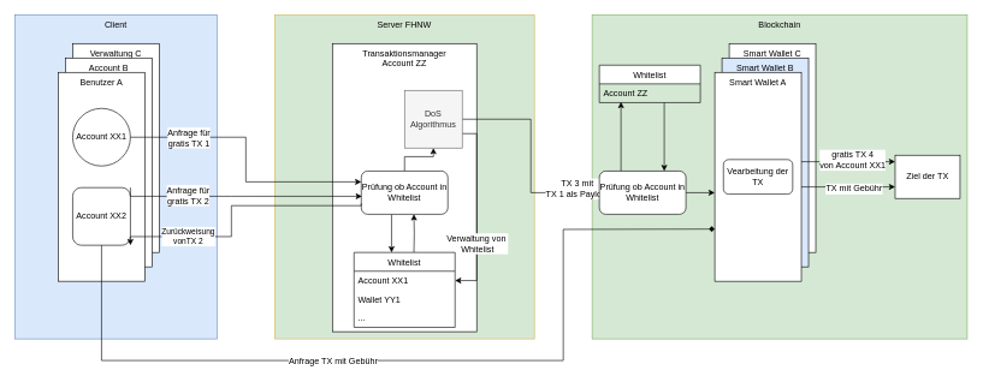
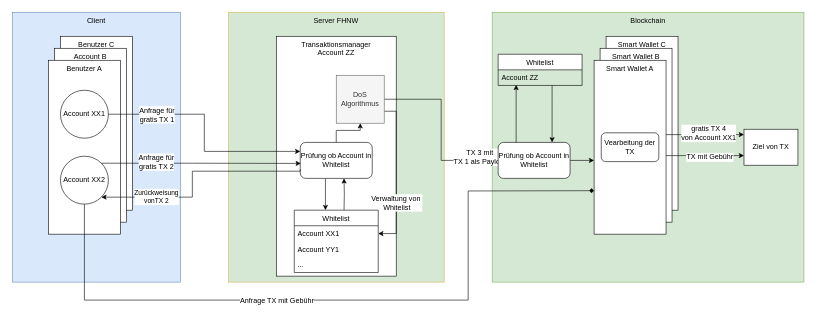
  <mxCell id="0" />
  <mxCell id="1" parent="0" />
  <mxCell id="2" value="Server FHNW" style="rounded=0;whiteSpace=wrap;html=1;fillColor=#d5e8d4;strokeColor=#d6b656;verticalAlign=top;align=center;" vertex="1" parent="1"><mxGeometry x="380" y="20" width="360" height="450" as="geometry" /></mxCell>
  <mxCell id="3" value="Client" style="rounded=0;whiteSpace=wrap;html=1;verticalAlign=top;fillColor=#dae8fc;strokeColor=#6c8ebf;" vertex="1" parent="1"><mxGeometry x="20" y="20" width="280" height="450" as="geometry" /></mxCell>
- <mxCell id="4" value="Verwaltung C" style="rounded=0;whiteSpace=wrap;html=1;verticalAlign=top;" vertex="1" parent="1"><mxGeometry x="100" y="60" width="120" height="290" as="geometry" /></mxCell>
+ <mxCell id="4" value="Benutzer C" style="rounded=0;whiteSpace=wrap;html=1;verticalAlign=top;" vertex="1" parent="1"><mxGeometry x="100" y="60" width="120" height="290" as="geometry" /></mxCell>
  <mxCell id="5" value="Blockchain" style="rounded=0;whiteSpace=wrap;html=1;fillColor=#d5e8d4;strokeColor=#82b366;verticalAlign=top;" vertex="1" parent="1"><mxGeometry x="820" y="20" width="520" height="450" as="geometry" /></mxCell>
  <mxCell id="6" value="Account B" style="rounded=0;whiteSpace=wrap;html=1;verticalAlign=top;" vertex="1" parent="1"><mxGeometry x="90" y="80" width="120" height="290" as="geometry" /></mxCell>
  <mxCell id="7" value="Benutzer A" style="rounded=0;whiteSpace=wrap;html=1;verticalAlign=top;" vertex="1" parent="1"><mxGeometry x="80" y="100" width="120" height="290" as="geometry" /></mxCell>
  <mxCell id="8" value="Account XX1" style="ellipse;whiteSpace=wrap;html=1;aspect=fixed;" vertex="1" parent="1"><mxGeometry x="100" y="150" width="80" height="80" as="geometry" /></mxCell>
- <mxCell id="9" value="Account XX2" style="whiteSpace=wrap;html=1;aspect=fixed;rounded=1;" vertex="1" parent="1"><mxGeometry x="100" y="260" width="80" height="80" as="geometry" /></mxCell>
- <mxCell id="10" value="Ziel der TX" style="rounded=0;whiteSpace=wrap;html=1;" vertex="1" parent="1"><mxGeometry x="1240" y="215" width="90" height="60" as="geometry" /></mxCell>
+ <mxCell id="9" value="Account XX2" style="ellipse;whiteSpace=wrap;html=1;aspect=fixed;" vertex="1" parent="1"><mxGeometry x="100" y="260" width="80" height="80" as="geometry" /></mxCell>
+ <mxCell id="10" value="Ziel von TX" style="rounded=0;whiteSpace=wrap;html=1;" vertex="1" parent="1"><mxGeometry x="1240" y="215" width="90" height="60" as="geometry" /></mxCell>
  <mxCell id="11" value="Transaktionsmanager&lt;br&gt;Account ZZ" style="rounded=0;whiteSpace=wrap;html=1;align=center;verticalAlign=top;labelPosition=center;verticalLabelPosition=middle;" vertex="1" parent="1"><mxGeometry x="460" y="60" width="200" height="400" as="geometry" /></mxCell>
  <mxCell id="12" style="edgeStyle=orthogonalEdgeStyle;rounded=0;orthogonalLoop=1;jettySize=auto;html=1;entryX=1;entryY=0.5;entryDx=0;entryDy=0;exitX=1;exitY=0.75;exitDx=0;exitDy=0;" edge="1" parent="1" source="16" target="27"><mxGeometry relative="1" as="geometry" /></mxCell>
  <mxCell id="13" value="Verwaltung von&amp;nbsp;&lt;br&gt;Whitelist" style="text;html=1;align=center;verticalAlign=middle;resizable=0;points=[];labelBackgroundColor=#ffffff;" vertex="1" connectable="0" parent="12"><mxGeometry x="0.353" relative="1" as="geometry"><mxPoint as="offset" /></mxGeometry></mxCell>
  <mxCell id="14" style="edgeStyle=orthogonalEdgeStyle;rounded=0;orthogonalLoop=1;jettySize=auto;html=1;entryX=0;entryY=0.5;entryDx=0;entryDy=0;" edge="1" parent="1" source="16" target="42"><mxGeometry relative="1" as="geometry" /></mxCell>
  <mxCell id="15" value="TX 3 mit&amp;nbsp;&lt;br&gt;TX 1 als Payload" style="text;html=1;align=center;verticalAlign=middle;resizable=0;points=[];labelBackgroundColor=#ffffff;" vertex="1" connectable="0" parent="14"><mxGeometry x="-0.483" relative="1" as="geometry"><mxPoint x="85.17" y="96.97" as="offset" /></mxGeometry></mxCell>
  <mxCell id="16" value="DoS&lt;br&gt;Algorithmus" style="whiteSpace=wrap;html=1;aspect=fixed;fillColor=#f5f5f5;strokeColor=#666666;fontColor=#333333;" vertex="1" parent="1"><mxGeometry x="560" y="125" width="80" height="80" as="geometry" /></mxCell>
  <mxCell id="17" style="edgeStyle=orthogonalEdgeStyle;rounded=0;orthogonalLoop=1;jettySize=auto;html=1;entryX=0.75;entryY=0;entryDx=0;entryDy=0;" edge="1" parent="1" source="18" target="42"><mxGeometry relative="1" as="geometry"><Array as="points"><mxPoint x="920" y="170" /><mxPoint x="920" y="170" /></Array></mxGeometry></mxCell>
  <mxCell id="18" value="Whitelist" style="swimlane;fontStyle=0;childLayout=stackLayout;horizontal=1;startSize=26;horizontalStack=0;resizeParent=1;resizeParentMax=0;resizeLast=0;collapsible=1;marginBottom=0;" vertex="1" parent="1"><mxGeometry x="830" y="90" width="140" height="52" as="geometry" /></mxCell>
  <mxCell id="19" value="Account ZZ" style="text;align=left;verticalAlign=top;spacingLeft=4;spacingRight=4;overflow=hidden;rotatable=0;points=[[0,0.5],[1,0.5]];portConstraint=eastwest;" vertex="1" parent="18"><mxGeometry y="26" width="140" height="26" as="geometry" /></mxCell>
  <mxCell id="20" value="Smart Wallet C" style="rounded=0;whiteSpace=wrap;html=1;verticalAlign=top;" vertex="1" parent="1"><mxGeometry x="1010" y="60" width="120" height="290" as="geometry" /></mxCell>
- <mxCell id="21" value="Smart Wallet B" style="rounded=0;whiteSpace=wrap;html=1;verticalAlign=top;fillColor=#dae8fc;" vertex="1" parent="1"><mxGeometry x="1000" y="80" width="120" height="290" as="geometry" /></mxCell>
+ <mxCell id="21" value="Smart Wallet B" style="rounded=0;whiteSpace=wrap;html=1;verticalAlign=top;" vertex="1" parent="1"><mxGeometry x="1000" y="80" width="120" height="290" as="geometry" /></mxCell>
  <mxCell id="22" style="edgeStyle=orthogonalEdgeStyle;rounded=0;orthogonalLoop=1;jettySize=auto;html=1;" edge="1" parent="1"><mxGeometry relative="1" as="geometry"><mxPoint x="1110" y="224" as="sourcePoint" /><mxPoint x="1240" y="224" as="targetPoint" /></mxGeometry></mxCell>
  <mxCell id="23" value="gratis TX 4&lt;br&gt;von Account XX1" style="text;html=1;align=center;verticalAlign=middle;resizable=0;points=[];labelBackgroundColor=#ffffff;" vertex="1" connectable="0" parent="22"><mxGeometry x="-0.2" y="-4" relative="1" as="geometry"><mxPoint x="18.28" y="-7" as="offset" /></mxGeometry></mxCell>
  <mxCell id="24" value="Smart Wallet A" style="rounded=0;whiteSpace=wrap;html=1;verticalAlign=top;" vertex="1" parent="1"><mxGeometry x="990" y="100" width="120" height="290" as="geometry" /></mxCell>
  <mxCell id="25" style="edgeStyle=orthogonalEdgeStyle;rounded=0;orthogonalLoop=1;jettySize=auto;html=1;entryX=0.608;entryY=0.998;entryDx=0;entryDy=0;entryPerimeter=0;" edge="1" parent="1" target="34"><mxGeometry relative="1" as="geometry"><mxPoint x="573" y="350" as="sourcePoint" /><mxPoint x="573" y="300" as="targetPoint" /></mxGeometry></mxCell>
  <mxCell id="26" value="Whitelist" style="swimlane;fontStyle=0;childLayout=stackLayout;horizontal=1;startSize=26;horizontalStack=0;resizeParent=1;resizeParentMax=0;resizeLast=0;collapsible=1;marginBottom=0;" vertex="1" parent="1"><mxGeometry x="490" y="350" width="140" height="104" as="geometry" /></mxCell>
  <mxCell id="27" value="Account XX1" style="text;align=left;verticalAlign=top;spacingLeft=4;spacingRight=4;overflow=hidden;rotatable=0;points=[[0,0.5],[1,0.5]];portConstraint=eastwest;" vertex="1" parent="26"><mxGeometry y="26" width="140" height="26" as="geometry" /></mxCell>
- <mxCell id="28" value="Wallet YY1" style="text;align=left;verticalAlign=top;spacingLeft=4;spacingRight=4;overflow=hidden;rotatable=0;points=[[0,0.5],[1,0.5]];portConstraint=eastwest;" vertex="1" parent="26"><mxGeometry y="52" width="140" height="26" as="geometry" /></mxCell>
+ <mxCell id="28" value="Account YY1" style="text;align=left;verticalAlign=top;spacingLeft=4;spacingRight=4;overflow=hidden;rotatable=0;points=[[0,0.5],[1,0.5]];portConstraint=eastwest;" vertex="1" parent="26"><mxGeometry y="52" width="140" height="26" as="geometry" /></mxCell>
  <mxCell id="29" value="..." style="text;strokeColor=none;fillColor=none;align=left;verticalAlign=top;spacingLeft=4;spacingRight=4;overflow=hidden;rotatable=0;points=[[0,0.5],[1,0.5]];portConstraint=eastwest;" vertex="1" parent="26"><mxGeometry y="78" width="140" height="26" as="geometry" /></mxCell>
  <mxCell id="30" value="" style="endArrow=diamond;html=1;exitX=0.5;exitY=1;exitDx=0;exitDy=0;entryX=0;entryY=0.75;entryDx=0;entryDy=0;rounded=0;" edge="1" parent="1" source="9" target="24"><mxGeometry width="50" height="50" relative="1" as="geometry"><mxPoint x="20" y="650" as="sourcePoint" /><mxPoint x="710" y="650" as="targetPoint" /><Array as="points"><mxPoint x="140" y="500" /><mxPoint x="780" y="500" /><mxPoint x="780" y="318" /></Array></mxGeometry></mxCell>
  <mxCell id="31" value="Anfrage TX mit Gebühr" style="text;html=1;align=center;verticalAlign=middle;resizable=0;points=[];labelBackgroundColor=#ffffff;" vertex="1" connectable="0" parent="30"><mxGeometry x="-0.194" y="6" relative="1" as="geometry"><mxPoint y="6" as="offset" /></mxGeometry></mxCell>
  <mxCell id="32" style="edgeStyle=orthogonalEdgeStyle;rounded=0;orthogonalLoop=1;jettySize=auto;html=1;entryX=0.5;entryY=0;entryDx=0;entryDy=0;" edge="1" parent="1"><mxGeometry relative="1" as="geometry"><mxPoint x="542" y="297" as="sourcePoint" /><mxPoint x="542" y="350" as="targetPoint" /></mxGeometry></mxCell>
  <mxCell id="33" style="edgeStyle=orthogonalEdgeStyle;rounded=0;orthogonalLoop=1;jettySize=auto;html=1;entryX=0.5;entryY=1;entryDx=0;entryDy=0;" edge="1" parent="1" source="34" target="16"><mxGeometry relative="1" as="geometry" /></mxCell>
  <mxCell id="34" value="Prüfung ob Account in Whitelist" style="rounded=1;whiteSpace=wrap;html=1;align=center;" vertex="1" parent="1"><mxGeometry x="500" y="237" width="120" height="60" as="geometry" /></mxCell>
  <mxCell id="35" style="edgeStyle=orthogonalEdgeStyle;rounded=0;orthogonalLoop=1;jettySize=auto;html=1;entryX=0.008;entryY=0.584;entryDx=0;entryDy=0;entryPerimeter=0;exitX=1;exitY=0;exitDx=0;exitDy=0;" edge="1" parent="1" source="9" target="34"><mxGeometry relative="1" as="geometry"><Array as="points"><mxPoint x="320" y="272" /><mxPoint x="501" y="272" /></Array></mxGeometry></mxCell>
  <mxCell id="36" value="Anfrage für&lt;br&gt;gratis TX 2" style="text;html=1;align=center;verticalAlign=middle;resizable=0;points=[];labelBackgroundColor=#ffffff;" vertex="1" connectable="0" parent="35"><mxGeometry x="-0.446" y="2" relative="1" as="geometry"><mxPoint x="-0.67" as="offset" /></mxGeometry></mxCell>
  <mxCell id="37" value="Zurückweisung&lt;br&gt;vonTX 2" style="edgeStyle=orthogonalEdgeStyle;rounded=0;orthogonalLoop=1;jettySize=auto;html=1;entryX=1;entryY=1;entryDx=0;entryDy=0;exitX=0;exitY=0.75;exitDx=0;exitDy=0;" edge="1" parent="1" source="34" target="9"><mxGeometry x="0.515" relative="1" as="geometry"><Array as="points"><mxPoint x="320" y="285" /><mxPoint x="320" y="328" /></Array><mxPoint as="offset" /></mxGeometry></mxCell>
  <mxCell id="38" style="edgeStyle=orthogonalEdgeStyle;rounded=0;orthogonalLoop=1;jettySize=auto;html=1;entryX=0;entryY=0.25;entryDx=0;entryDy=0;" edge="1" parent="1" source="8" target="34"><mxGeometry relative="1" as="geometry" /></mxCell>
  <mxCell id="39" value="Anfrage für&lt;br&gt;gratis TX 1" style="text;html=1;align=center;verticalAlign=middle;resizable=0;points=[];labelBackgroundColor=#ffffff;" vertex="1" connectable="0" parent="38"><mxGeometry x="0.15" y="1" relative="1" as="geometry"><mxPoint x="-81" y="-59.52" as="offset" /></mxGeometry></mxCell>
  <mxCell id="40" style="edgeStyle=orthogonalEdgeStyle;rounded=0;orthogonalLoop=1;jettySize=auto;html=1;entryX=0;entryY=0.576;entryDx=0;entryDy=0;entryPerimeter=0;" edge="1" parent="1" source="42" target="24"><mxGeometry relative="1" as="geometry" /></mxCell>
  <mxCell id="41" style="edgeStyle=orthogonalEdgeStyle;rounded=0;orthogonalLoop=1;jettySize=auto;html=1;exitX=0.25;exitY=0;exitDx=0;exitDy=0;" edge="1" parent="1" source="42"><mxGeometry relative="1" as="geometry"><mxPoint x="873" y="237" as="sourcePoint" /><mxPoint x="860" y="141" as="targetPoint" /><Array as="points"><mxPoint x="860" y="141" /></Array></mxGeometry></mxCell>
  <mxCell id="42" value="Prüfung ob Account in Whitelist" style="rounded=1;whiteSpace=wrap;html=1;align=center;" vertex="1" parent="1"><mxGeometry x="830" y="237" width="120" height="60" as="geometry" /></mxCell>
  <mxCell id="43" value="Vearbeitung der TX" style="rounded=1;whiteSpace=wrap;html=1;align=center;" vertex="1" parent="1"><mxGeometry x="1002" y="221" width="96" height="48" as="geometry" /></mxCell>
  <mxCell id="44" style="edgeStyle=orthogonalEdgeStyle;rounded=0;orthogonalLoop=1;jettySize=auto;html=1;" edge="1" parent="1"><mxGeometry relative="1" as="geometry"><mxPoint x="1110" y="259" as="sourcePoint" /><mxPoint x="1240" y="259" as="targetPoint" /></mxGeometry></mxCell>
  <mxCell id="45" value="TX mit Gebühr" style="text;html=1;align=center;verticalAlign=middle;resizable=0;points=[];labelBackgroundColor=#ffffff;" vertex="1" connectable="0" parent="44"><mxGeometry x="0.102" y="-2" relative="1" as="geometry"><mxPoint as="offset" /></mxGeometry></mxCell>
